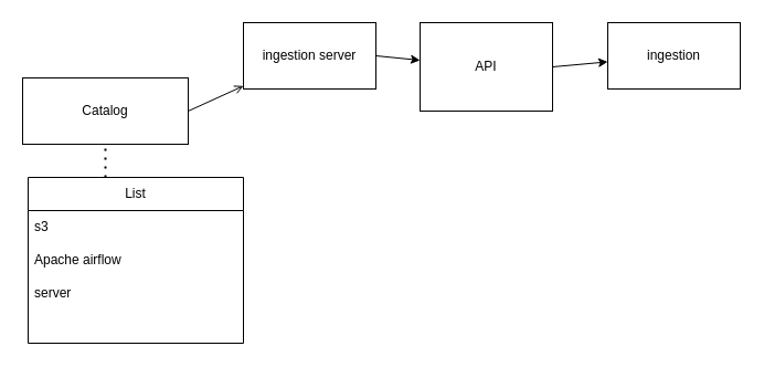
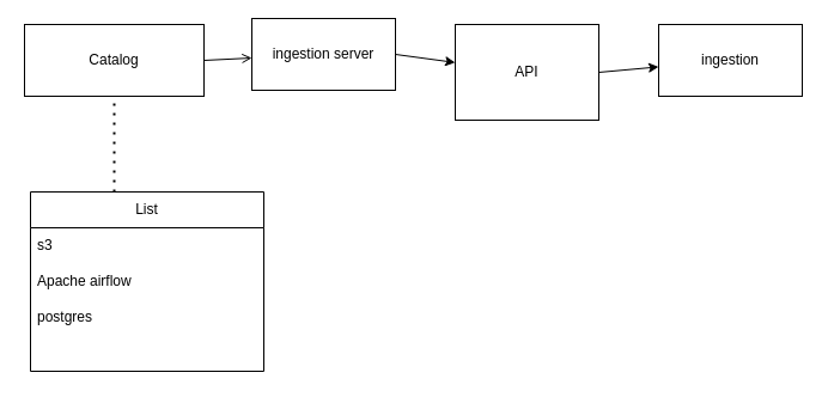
  <mxCell id="0" />
  <mxCell id="1" parent="0" />
- <mxCell id="2" value="Catalog" style="rounded=0;whiteSpace=wrap;html=1;" vertex="1" parent="1"><mxGeometry x="20" y="70" width="150" height="60" as="geometry" /></mxCell>
+ <mxCell id="2" value="Catalog" style="rounded=0;whiteSpace=wrap;html=1;" vertex="1" parent="1"><mxGeometry x="20" y="20" width="150" height="60" as="geometry" /></mxCell>
  <mxCell id="3" value="" style="endArrow=open;html=1;rounded=0;exitX=1;exitY=0.5;exitDx=0;exitDy=0;" edge="1" parent="1" source="2" target="4"><mxGeometry width="50" height="50" relative="1" as="geometry"><mxPoint x="390" y="370" as="sourcePoint" /><mxPoint x="230" y="50" as="targetPoint" /></mxGeometry></mxCell>
- <mxCell id="4" value="ingestion server" style="rounded=0;whiteSpace=wrap;html=1;" vertex="1" parent="1"><mxGeometry x="220" y="20" width="120" height="60" as="geometry" /></mxCell>
+ <mxCell id="4" value="ingestion server" style="rounded=0;whiteSpace=wrap;html=1;" vertex="1" parent="1"><mxGeometry x="210" y="15" width="120" height="60" as="geometry" /></mxCell>
  <mxCell id="5" value="" style="endArrow=classic;html=1;rounded=0;exitX=1;exitY=0.5;exitDx=0;exitDy=0;" edge="1" parent="1" source="4" target="6"><mxGeometry width="50" height="50" relative="1" as="geometry"><mxPoint x="390" y="370" as="sourcePoint" /><mxPoint x="400" y="50" as="targetPoint" /></mxGeometry></mxCell>
  <mxCell id="6" value="API" style="rounded=0;whiteSpace=wrap;html=1;" vertex="1" parent="1"><mxGeometry x="380" y="20" width="120" height="80" as="geometry" /></mxCell>
  <mxCell id="7" value="" style="endArrow=classic;html=1;rounded=0;exitX=1;exitY=0.5;exitDx=0;exitDy=0;" edge="1" parent="1" source="6" target="8"><mxGeometry width="50" height="50" relative="1" as="geometry"><mxPoint x="390" y="370" as="sourcePoint" /><mxPoint x="600" y="50" as="targetPoint" /></mxGeometry></mxCell>
  <mxCell id="8" value="ingestion" style="rounded=0;whiteSpace=wrap;html=1;" vertex="1" parent="1"><mxGeometry x="550" y="20" width="120" height="60" as="geometry" /></mxCell>
  <mxCell id="9" value="" style="endArrow=none;dashed=1;html=1;dashPattern=1 3;strokeWidth=2;rounded=0;entryX=0.5;entryY=1;entryDx=0;entryDy=0;" edge="1" parent="1" target="2"><mxGeometry width="50" height="50" relative="1" as="geometry"><mxPoint x="95" y="160" as="sourcePoint" /><mxPoint x="440" y="320" as="targetPoint" /></mxGeometry></mxCell>
  <mxCell id="10" value="List" style="swimlane;fontStyle=0;childLayout=stackLayout;horizontal=1;startSize=30;horizontalStack=0;resizeParent=1;resizeParentMax=0;resizeLast=0;collapsible=1;marginBottom=0;whiteSpace=wrap;html=1;" vertex="1" parent="1"><mxGeometry x="25" y="160" width="195" height="150" as="geometry"><mxRectangle x="35" y="210" width="60" height="30" as="alternateBounds" /></mxGeometry></mxCell>
  <mxCell id="11" value="s3" style="text;strokeColor=none;fillColor=none;align=left;verticalAlign=middle;spacingLeft=4;spacingRight=4;overflow=hidden;points=[[0,0.5],[1,0.5]];portConstraint=eastwest;rotatable=0;whiteSpace=wrap;html=1;" vertex="1" parent="10"><mxGeometry y="30" width="195" height="30" as="geometry" /></mxCell>
  <mxCell id="12" value="Apache airflow" style="text;strokeColor=none;fillColor=none;align=left;verticalAlign=middle;spacingLeft=4;spacingRight=4;overflow=hidden;points=[[0,0.5],[1,0.5]];portConstraint=eastwest;rotatable=0;whiteSpace=wrap;html=1;" vertex="1" parent="10"><mxGeometry y="60" width="195" height="30" as="geometry" /></mxCell>
- <mxCell id="13" value="server" style="text;strokeColor=none;fillColor=none;align=left;verticalAlign=middle;spacingLeft=4;spacingRight=4;overflow=hidden;points=[[0,0.5],[1,0.5]];portConstraint=eastwest;rotatable=0;whiteSpace=wrap;html=1;" vertex="1" parent="10"><mxGeometry y="90" width="195" height="30" as="geometry" /></mxCell>
+ <mxCell id="13" value="postgres" style="text;strokeColor=none;fillColor=none;align=left;verticalAlign=middle;spacingLeft=4;spacingRight=4;overflow=hidden;points=[[0,0.5],[1,0.5]];portConstraint=eastwest;rotatable=0;whiteSpace=wrap;html=1;" vertex="1" parent="10"><mxGeometry y="90" width="195" height="30" as="geometry" /></mxCell>
  <mxCell id="14" style="text;strokeColor=none;fillColor=none;align=left;verticalAlign=middle;spacingLeft=4;spacingRight=4;overflow=hidden;points=[[0,0.5],[1,0.5]];portConstraint=eastwest;rotatable=0;whiteSpace=wrap;html=1;" vertex="1" parent="10"><mxGeometry y="120" width="195" height="30" as="geometry" /></mxCell>
